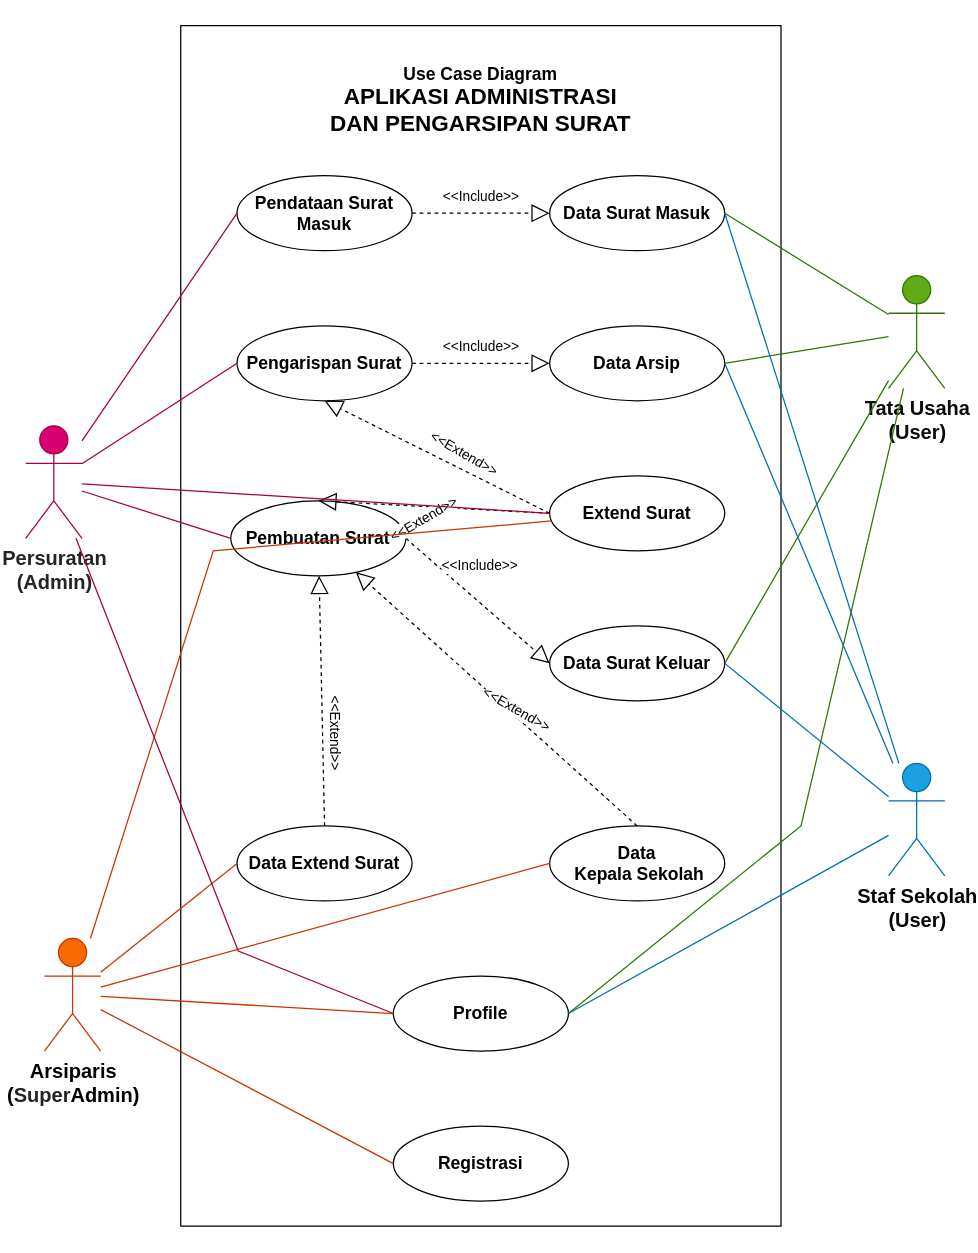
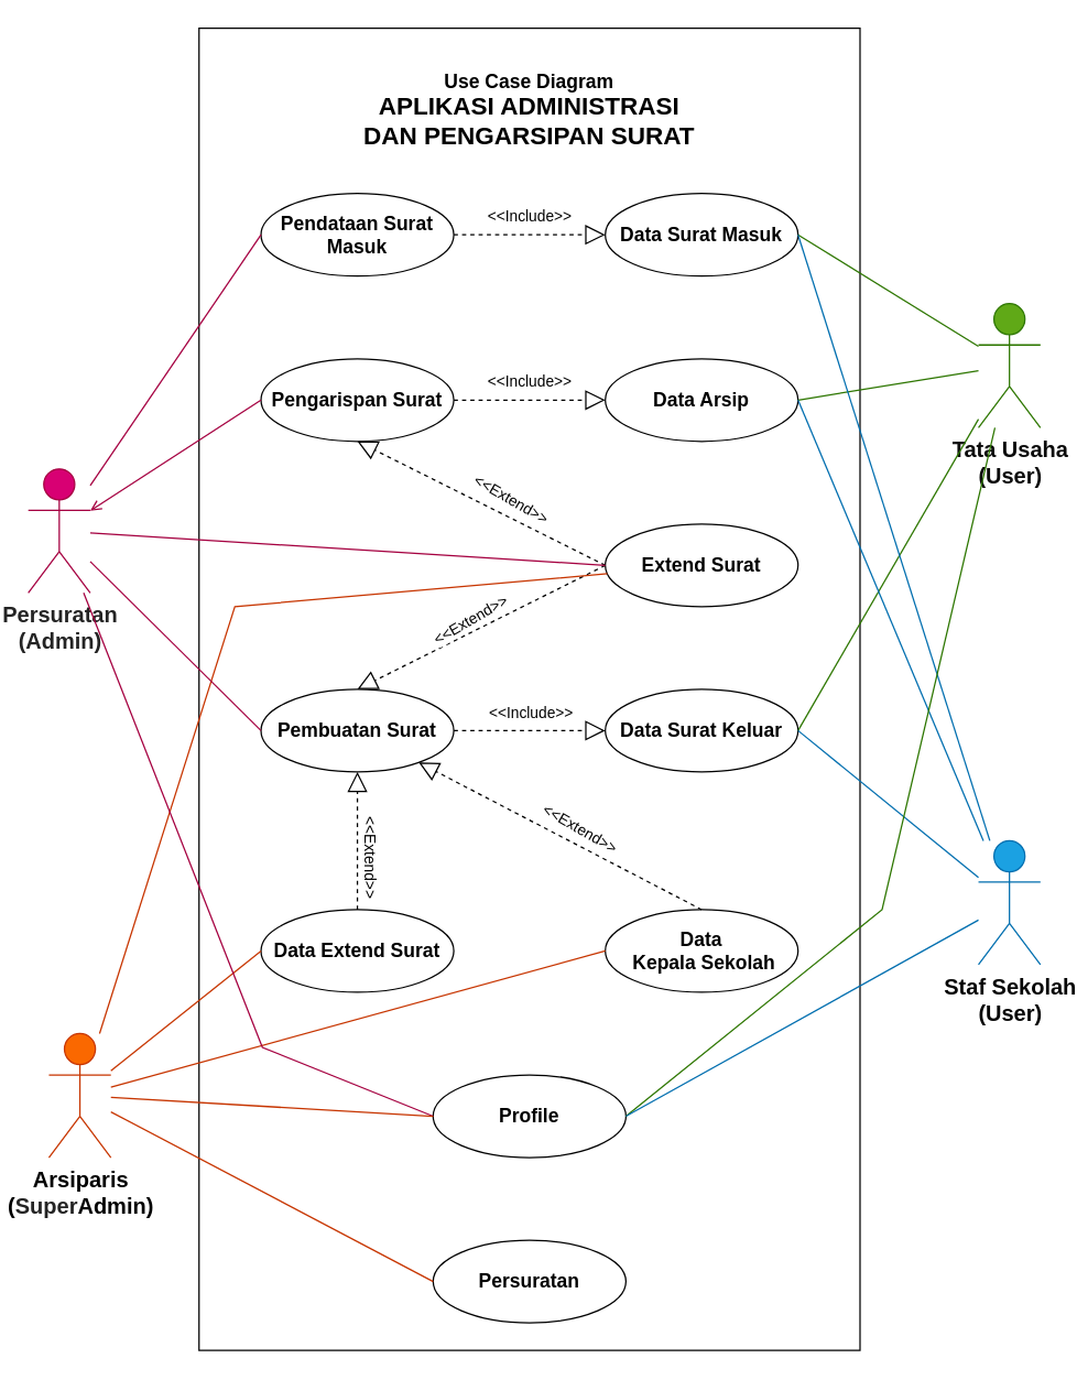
  <mxCell id="0" />
  <mxCell id="1" parent="0" />
  <mxCell id="2" value="" style="rounded=0;whiteSpace=wrap;html=1;fillColor=none;" vertex="1" parent="1"><mxGeometry x="144" y="20" width="480" height="960" as="geometry" /></mxCell>
  <mxCell id="3" value="&lt;font style=&quot;font-size: 16px;&quot;&gt;&lt;b&gt;&lt;font color=&quot;#242424&quot;&gt;Persuratan&lt;br&gt;(Admin)&lt;/font&gt;&lt;/b&gt;&lt;br&gt;&lt;/font&gt;" style="shape=umlActor;verticalLabelPosition=bottom;verticalAlign=top;html=1;outlineConnect=0;fillColor=#d80073;fontColor=#ffffff;strokeColor=#A50040;" vertex="1" parent="1"><mxGeometry x="20" y="340" width="45" height="90" as="geometry" /></mxCell>
  <mxCell id="4" value="&lt;font style=&quot;font-size: 14px;&quot;&gt;Pengarispan Surat&lt;/font&gt;" style="ellipse;whiteSpace=wrap;html=1;fontSize=14;fontStyle=1" vertex="1" parent="1"><mxGeometry x="189" y="260" width="140" height="60" as="geometry" /></mxCell>
  <mxCell id="5" value="&lt;span style=&quot;font-size: 14px;&quot;&gt;Data Arsip&lt;/span&gt;" style="ellipse;whiteSpace=wrap;html=1;fontSize=14;fontStyle=1" vertex="1" parent="1"><mxGeometry x="439" y="260" width="140" height="60" as="geometry" /></mxCell>
  <mxCell id="6" value="" style="endArrow=block;dashed=1;endFill=0;endSize=12;html=1;rounded=0;exitX=1;exitY=0.5;exitDx=0;exitDy=0;entryX=0;entryY=0.5;entryDx=0;entryDy=0;" edge="1" parent="1" source="4" target="5"><mxGeometry width="160" relative="1" as="geometry"><mxPoint x="560" y="250" as="sourcePoint" /><mxPoint x="400" y="250" as="targetPoint" /></mxGeometry></mxCell>
  <mxCell id="7" value="&amp;lt;&amp;lt;Include&amp;gt;&amp;gt;" style="edgeLabel;html=1;align=center;verticalAlign=middle;resizable=0;points=[];" vertex="1" connectable="0" parent="6"><mxGeometry x="-0.292" y="2" relative="1" as="geometry"><mxPoint x="15" y="-12" as="offset" /></mxGeometry></mxCell>
- <mxCell id="8" value="&lt;font style=&quot;font-size: 14px;&quot;&gt;Pembuatan Surat&lt;/font&gt;" style="ellipse;whiteSpace=wrap;html=1;fontSize=14;fontStyle=1" vertex="1" parent="1"><mxGeometry x="184" y="400" width="140" height="60" as="geometry" /></mxCell>
+ <mxCell id="8" value="&lt;font style=&quot;font-size: 14px;&quot;&gt;Pembuatan Surat&lt;/font&gt;" style="ellipse;whiteSpace=wrap;html=1;fontSize=14;fontStyle=1" vertex="1" parent="1"><mxGeometry x="189" y="500" width="140" height="60" as="geometry" /></mxCell>
  <mxCell id="9" value="&lt;span style=&quot;font-size: 14px;&quot;&gt;Data Surat Keluar&lt;/span&gt;" style="ellipse;whiteSpace=wrap;html=1;fontSize=14;fontStyle=1" vertex="1" parent="1"><mxGeometry x="439" y="500" width="140" height="60" as="geometry" /></mxCell>
  <mxCell id="10" value="" style="endArrow=block;dashed=1;endFill=0;endSize=12;html=1;rounded=0;exitX=1;exitY=0.5;exitDx=0;exitDy=0;entryX=0;entryY=0.5;entryDx=0;entryDy=0;" edge="1" source="8" target="9" parent="1"><mxGeometry width="160" relative="1" as="geometry"><mxPoint x="560" y="490" as="sourcePoint" /><mxPoint x="400" y="490" as="targetPoint" /></mxGeometry></mxCell>
  <mxCell id="11" value="&amp;lt;&amp;lt;Include&amp;gt;&amp;gt;" style="edgeLabel;html=1;align=center;verticalAlign=middle;resizable=0;points=[];" vertex="1" connectable="0" parent="10"><mxGeometry x="-0.292" y="2" relative="1" as="geometry"><mxPoint x="16" y="-12" as="offset" /></mxGeometry></mxCell>
  <mxCell id="12" value="&lt;font style=&quot;font-size: 14px;&quot;&gt;Pendataan Surat Masuk&lt;/font&gt;" style="ellipse;whiteSpace=wrap;html=1;fontSize=14;fontStyle=1" vertex="1" parent="1"><mxGeometry x="189" y="140" width="140" height="60" as="geometry" /></mxCell>
  <mxCell id="13" value="" style="endArrow=block;dashed=1;endFill=0;endSize=12;html=1;rounded=0;exitX=1;exitY=0.5;exitDx=0;exitDy=0;entryX=0;entryY=0.5;entryDx=0;entryDy=0;" edge="1" source="12" target="15" parent="1"><mxGeometry width="160" relative="1" as="geometry"><mxPoint x="560" y="130" as="sourcePoint" /><mxPoint x="400" y="130" as="targetPoint" /></mxGeometry></mxCell>
  <mxCell id="14" value="&amp;lt;&amp;lt;Include&amp;gt;&amp;gt;" style="edgeLabel;html=1;align=center;verticalAlign=middle;resizable=0;points=[];" vertex="1" connectable="0" parent="13"><mxGeometry x="-0.292" y="2" relative="1" as="geometry"><mxPoint x="15" y="-12" as="offset" /></mxGeometry></mxCell>
  <mxCell id="15" value="&lt;span style=&quot;font-size: 14px;&quot;&gt;Data Surat Masuk&lt;/span&gt;" style="ellipse;whiteSpace=wrap;html=1;fontSize=14;fontStyle=1" vertex="1" parent="1"><mxGeometry x="439" y="140" width="140" height="60" as="geometry" /></mxCell>
  <mxCell id="16" value="&lt;font style=&quot;font-size: 14px;&quot;&gt;Data Extend Surat&lt;/font&gt;" style="ellipse;whiteSpace=wrap;html=1;fontSize=14;fontStyle=1" vertex="1" parent="1"><mxGeometry x="189" y="660" width="140" height="60" as="geometry" /></mxCell>
  <mxCell id="17" value="&lt;font style=&quot;font-size: 14px;&quot;&gt;Data&lt;br style=&quot;font-size: 14px;&quot;&gt;&amp;nbsp;Kepala Sekolah&lt;/font&gt;" style="ellipse;whiteSpace=wrap;html=1;fontSize=14;fontStyle=1" vertex="1" parent="1"><mxGeometry x="439" y="660" width="140" height="60" as="geometry" /></mxCell>
  <mxCell id="18" value="&lt;font style=&quot;font-size: 14px;&quot;&gt;Extend Surat&lt;/font&gt;" style="ellipse;whiteSpace=wrap;html=1;fontSize=14;fontStyle=1" vertex="1" parent="1"><mxGeometry x="439" y="380" width="140" height="60" as="geometry" /></mxCell>
  <mxCell id="19" value="" style="endArrow=block;dashed=1;endFill=0;endSize=12;html=1;rounded=0;exitX=0;exitY=0.5;exitDx=0;exitDy=0;entryX=0.5;entryY=1;entryDx=0;entryDy=0;" edge="1" parent="1" source="18" target="4"><mxGeometry width="160" relative="1" as="geometry"><mxPoint x="314" y="420" as="sourcePoint" /><mxPoint x="259" y="330" as="targetPoint" /></mxGeometry></mxCell>
  <mxCell id="20" value="&amp;lt;&amp;lt;Extend&amp;gt;&amp;gt;" style="edgeLabel;html=1;align=center;verticalAlign=middle;resizable=0;points=[];rotation=30;" vertex="1" connectable="0" parent="19"><mxGeometry x="-0.292" y="2" relative="1" as="geometry"><mxPoint x="-4" y="-19" as="offset" /></mxGeometry></mxCell>
  <mxCell id="21" value="" style="endArrow=block;dashed=1;endFill=0;endSize=12;html=1;rounded=0;exitX=0;exitY=0.5;exitDx=0;exitDy=0;entryX=0.5;entryY=0;entryDx=0;entryDy=0;" edge="1" parent="1" source="18" target="8"><mxGeometry width="160" relative="1" as="geometry"><mxPoint x="324" y="430" as="sourcePoint" /><mxPoint x="269" y="340" as="targetPoint" /></mxGeometry></mxCell>
  <mxCell id="22" value="&amp;lt;&amp;lt;Extend&amp;gt;&amp;gt;" style="edgeLabel;html=1;align=center;verticalAlign=middle;resizable=0;points=[];rotation=-30;" vertex="1" connectable="0" parent="21"><mxGeometry x="-0.292" y="2" relative="1" as="geometry"><mxPoint x="-36" y="6" as="offset" /></mxGeometry></mxCell>
  <mxCell id="23" value="" style="endArrow=block;dashed=1;endFill=0;endSize=12;html=1;rounded=0;exitX=0.5;exitY=0;exitDx=0;exitDy=0;" edge="1" parent="1" source="16" target="8"><mxGeometry width="160" relative="1" as="geometry"><mxPoint x="324" y="420" as="sourcePoint" /><mxPoint x="269" y="510" as="targetPoint" /></mxGeometry></mxCell>
  <mxCell id="24" value="&amp;lt;&amp;lt;Extend&amp;gt;&amp;gt;" style="edgeLabel;html=1;align=center;verticalAlign=middle;resizable=0;points=[];rotation=90;" vertex="1" connectable="0" parent="23"><mxGeometry x="-0.292" y="2" relative="1" as="geometry"><mxPoint x="13" y="-4" as="offset" /></mxGeometry></mxCell>
  <mxCell id="25" value="" style="endArrow=block;dashed=1;endFill=0;endSize=12;html=1;rounded=0;exitX=0.5;exitY=0;exitDx=0;exitDy=0;" edge="1" parent="1" source="17" target="8"><mxGeometry width="160" relative="1" as="geometry"><mxPoint x="269" y="670" as="sourcePoint" /><mxPoint x="269" y="570" as="targetPoint" /></mxGeometry></mxCell>
  <mxCell id="26" value="&amp;lt;&amp;lt;Extend&amp;gt;&amp;gt;" style="edgeLabel;html=1;align=center;verticalAlign=middle;resizable=0;points=[];rotation=30;" vertex="1" connectable="0" parent="25"><mxGeometry x="-0.292" y="2" relative="1" as="geometry"><mxPoint x="-15" y="-24" as="offset" /></mxGeometry></mxCell>
  <mxCell id="27" value="&lt;span style=&quot;font-size: 14px;&quot;&gt;Profile&lt;/span&gt;" style="ellipse;whiteSpace=wrap;html=1;fontSize=14;fontStyle=1" vertex="1" parent="1"><mxGeometry x="314" y="780" width="140" height="60" as="geometry" /></mxCell>
- <mxCell id="28" value="&lt;span style=&quot;font-size: 14px;&quot;&gt;Registrasi&lt;/span&gt;" style="ellipse;whiteSpace=wrap;html=1;fontSize=14;fontStyle=1" vertex="1" parent="1"><mxGeometry x="314" y="900" width="140" height="60" as="geometry" /></mxCell>
+ <mxCell id="28" value="&lt;span style=&quot;font-size: 14px;&quot;&gt;Persuratan&lt;/span&gt;" style="ellipse;whiteSpace=wrap;html=1;fontSize=14;fontStyle=1" vertex="1" parent="1"><mxGeometry x="314" y="900" width="140" height="60" as="geometry" /></mxCell>
  <mxCell id="29" value="&lt;font style=&quot;font-size: 16px;&quot;&gt;&lt;b&gt;Arsiparis&lt;br&gt;(&lt;/b&gt;&lt;b style=&quot;border-color: var(--border-color); color: rgb(255, 255, 255);&quot;&gt;&lt;font style=&quot;border-color: var(--border-color);&quot; color=&quot;#242424&quot;&gt;Super&lt;/font&gt;&lt;/b&gt;&lt;b&gt;Admin)&lt;/b&gt;&lt;br&gt;&lt;/font&gt;" style="shape=umlActor;verticalLabelPosition=bottom;verticalAlign=top;html=1;outlineConnect=0;fillColor=#fa6800;fontColor=#000000;strokeColor=#C73500;" vertex="1" parent="1"><mxGeometry x="35" y="750" width="45" height="90" as="geometry" /></mxCell>
  <mxCell id="30" value="&lt;font style=&quot;font-size: 16px;&quot;&gt;&lt;b&gt;&lt;font color=&quot;#050505&quot;&gt;Staf Sekolah&lt;br&gt;(User)&lt;/font&gt;&lt;/b&gt;&lt;br&gt;&lt;/font&gt;" style="shape=umlActor;verticalLabelPosition=bottom;verticalAlign=top;html=1;outlineConnect=0;fillColor=#1ba1e2;fontColor=#ffffff;strokeColor=#006EAF;" vertex="1" parent="1"><mxGeometry x="710" y="610" width="45" height="90" as="geometry" /></mxCell>
  <mxCell id="31" value="&lt;font style=&quot;font-size: 16px;&quot;&gt;&lt;b&gt;&lt;font color=&quot;#0a0a0a&quot;&gt;Tata Usaha&lt;br&gt;(User)&lt;/font&gt;&lt;/b&gt;&lt;br&gt;&lt;/font&gt;" style="shape=umlActor;verticalLabelPosition=bottom;verticalAlign=top;html=1;outlineConnect=0;fillColor=#60a917;strokeColor=#2D7600;fontColor=#ffffff;" vertex="1" parent="1"><mxGeometry x="710" y="220" width="45" height="90" as="geometry" /></mxCell>
  <mxCell id="32" value="" style="endArrow=none;html=1;rounded=0;exitX=1;exitY=0.5;exitDx=0;exitDy=0;fillColor=#60a917;strokeColor=#2D7600;" edge="1" parent="1" source="15" target="31"><mxGeometry width="50" height="50" relative="1" as="geometry"><mxPoint x="510" y="330" as="sourcePoint" /><mxPoint x="560" y="280" as="targetPoint" /></mxGeometry></mxCell>
  <mxCell id="33" value="" style="endArrow=none;html=1;rounded=0;exitX=1;exitY=0.5;exitDx=0;exitDy=0;fillColor=#60a917;strokeColor=#2D7600;" edge="1" parent="1" source="5" target="31"><mxGeometry width="50" height="50" relative="1" as="geometry"><mxPoint x="589" y="180" as="sourcePoint" /><mxPoint x="690" y="200" as="targetPoint" /></mxGeometry></mxCell>
  <mxCell id="34" value="" style="endArrow=none;html=1;rounded=0;exitX=1;exitY=0.5;exitDx=0;exitDy=0;fillColor=#60a917;strokeColor=#2D7600;" edge="1" parent="1" source="9" target="31"><mxGeometry width="50" height="50" relative="1" as="geometry"><mxPoint x="589" y="300" as="sourcePoint" /><mxPoint x="690" y="222" as="targetPoint" /></mxGeometry></mxCell>
  <mxCell id="35" value="" style="endArrow=none;html=1;rounded=0;exitX=1;exitY=0.5;exitDx=0;exitDy=0;fillColor=#1ba1e2;strokeColor=#006EAF;" edge="1" parent="1" source="15" target="30"><mxGeometry width="50" height="50" relative="1" as="geometry"><mxPoint x="589" y="540" as="sourcePoint" /><mxPoint x="696" y="250" as="targetPoint" /></mxGeometry></mxCell>
  <mxCell id="36" value="" style="endArrow=none;html=1;rounded=0;exitX=1;exitY=0.5;exitDx=0;exitDy=0;fillColor=#1ba1e2;strokeColor=#006EAF;" edge="1" parent="1" source="5" target="30"><mxGeometry width="50" height="50" relative="1" as="geometry"><mxPoint x="589" y="180" as="sourcePoint" /><mxPoint x="692" y="400" as="targetPoint" /></mxGeometry></mxCell>
  <mxCell id="37" value="" style="endArrow=none;html=1;rounded=0;exitX=1;exitY=0.5;exitDx=0;exitDy=0;fillColor=#1ba1e2;strokeColor=#006EAF;" edge="1" parent="1" source="9" target="30"><mxGeometry width="50" height="50" relative="1" as="geometry"><mxPoint x="554" y="326" as="sourcePoint" /><mxPoint x="690" y="428" as="targetPoint" /></mxGeometry></mxCell>
  <mxCell id="38" value="" style="endArrow=none;html=1;rounded=0;exitX=1;exitY=0.5;exitDx=0;exitDy=0;fillColor=#60a917;strokeColor=#2D7600;" edge="1" parent="1" source="27" target="31"><mxGeometry width="50" height="50" relative="1" as="geometry"><mxPoint x="589" y="300" as="sourcePoint" /><mxPoint x="690" y="222" as="targetPoint" /><Array as="points"><mxPoint x="640" y="660" /></Array></mxGeometry></mxCell>
  <mxCell id="39" value="" style="endArrow=none;html=1;rounded=0;exitX=1;exitY=0.5;exitDx=0;exitDy=0;fillColor=#1ba1e2;strokeColor=#006EAF;" edge="1" parent="1" source="27" target="30"><mxGeometry width="50" height="50" relative="1" as="geometry"><mxPoint x="464" y="820" as="sourcePoint" /><mxPoint x="704" y="250" as="targetPoint" /><Array as="points" /></mxGeometry></mxCell>
  <mxCell id="40" value="" style="endArrow=none;html=1;rounded=0;exitX=0;exitY=0.5;exitDx=0;exitDy=0;fillColor=#fa6800;strokeColor=#C73500;" edge="1" parent="1" source="28" target="29"><mxGeometry width="50" height="50" relative="1" as="geometry"><mxPoint x="589" y="540" as="sourcePoint" /><mxPoint x="696" y="250" as="targetPoint" /></mxGeometry></mxCell>
  <mxCell id="41" value="" style="endArrow=none;html=1;rounded=0;exitX=0;exitY=0.5;exitDx=0;exitDy=0;fillColor=#fa6800;strokeColor=#C73500;" edge="1" parent="1" source="16" target="29"><mxGeometry width="50" height="50" relative="1" as="geometry"><mxPoint x="354" y="900" as="sourcePoint" /><mxPoint x="120" y="759" as="targetPoint" /></mxGeometry></mxCell>
  <mxCell id="42" value="" style="endArrow=none;html=1;rounded=0;exitX=0;exitY=0.5;exitDx=0;exitDy=0;fillColor=#fa6800;strokeColor=#C73500;" edge="1" parent="1" source="17" target="29"><mxGeometry width="50" height="50" relative="1" as="geometry"><mxPoint x="199" y="700" as="sourcePoint" /><mxPoint x="90" y="812" as="targetPoint" /></mxGeometry></mxCell>
  <mxCell id="43" value="" style="endArrow=none;html=1;rounded=0;fillColor=#fa6800;strokeColor=#C73500;" edge="1" parent="1" source="18" target="29"><mxGeometry width="50" height="50" relative="1" as="geometry"><mxPoint x="199" y="700" as="sourcePoint" /><mxPoint x="90" y="812" as="targetPoint" /><Array as="points"><mxPoint x="170" y="440" /></Array></mxGeometry></mxCell>
  <mxCell id="44" value="" style="endArrow=none;html=1;rounded=0;exitX=0;exitY=0.5;exitDx=0;exitDy=0;fillColor=#d80073;strokeColor=#A50040;" edge="1" parent="1" source="12" target="3"><mxGeometry width="50" height="50" relative="1" as="geometry"><mxPoint x="199" y="700" as="sourcePoint" /><mxPoint x="90" y="812" as="targetPoint" /></mxGeometry></mxCell>
- <mxCell id="45" value="" style="endArrow=none;html=1;rounded=0;exitX=0;exitY=0.5;exitDx=0;exitDy=0;fillColor=#d80073;strokeColor=#A50040;" edge="1" parent="1" source="4" target="3"><mxGeometry width="50" height="50" relative="1" as="geometry"><mxPoint x="199" y="180" as="sourcePoint" /><mxPoint x="100" y="822" as="targetPoint" /></mxGeometry></mxCell>
+ <mxCell id="45" value="" style="endArrow=open;html=1;rounded=0;exitX=0;exitY=0.5;exitDx=0;exitDy=0;fillColor=#d80073;strokeColor=#A50040;" edge="1" parent="1" source="4" target="3"><mxGeometry width="50" height="50" relative="1" as="geometry"><mxPoint x="199" y="180" as="sourcePoint" /><mxPoint x="100" y="822" as="targetPoint" /></mxGeometry></mxCell>
  <mxCell id="46" value="" style="endArrow=none;html=1;rounded=0;exitX=0;exitY=0.5;exitDx=0;exitDy=0;fillColor=#d80073;strokeColor=#A50040;" edge="1" parent="1" source="8" target="3"><mxGeometry width="50" height="50" relative="1" as="geometry"><mxPoint x="199" y="300" as="sourcePoint" /><mxPoint x="75" y="482" as="targetPoint" /></mxGeometry></mxCell>
  <mxCell id="47" value="" style="endArrow=none;html=1;rounded=0;exitX=0;exitY=0.5;exitDx=0;exitDy=0;fillColor=#d80073;strokeColor=#A50040;" edge="1" parent="1" source="18" target="3"><mxGeometry width="50" height="50" relative="1" as="geometry"><mxPoint x="199" y="540" as="sourcePoint" /><mxPoint x="75" y="519" as="targetPoint" /></mxGeometry></mxCell>
  <mxCell id="48" value="" style="endArrow=none;html=1;rounded=0;exitX=0;exitY=0.5;exitDx=0;exitDy=0;fillColor=#d80073;strokeColor=#A50040;" edge="1" parent="1" source="27" target="3"><mxGeometry width="50" height="50" relative="1" as="geometry"><mxPoint x="449" y="420" as="sourcePoint" /><mxPoint x="75" y="510" as="targetPoint" /><Array as="points"><mxPoint x="190" y="760" /></Array></mxGeometry></mxCell>
  <mxCell id="49" value="" style="endArrow=none;html=1;rounded=0;exitX=0;exitY=0.5;exitDx=0;exitDy=0;fillColor=#fa6800;strokeColor=#C73500;" edge="1" parent="1" source="27" target="29"><mxGeometry width="50" height="50" relative="1" as="geometry"><mxPoint x="324" y="940" as="sourcePoint" /><mxPoint x="90" y="844" as="targetPoint" /></mxGeometry></mxCell>
  <mxCell id="50" value="&lt;font style=&quot;&quot;&gt;&lt;span style=&quot;font-size: 14px;&quot;&gt;&lt;b&gt;Use Case Diagram&lt;/b&gt;&lt;/span&gt;&lt;br&gt;&lt;b style=&quot;&quot;&gt;&lt;font style=&quot;font-size: 18px;&quot;&gt;APLIKASI ADMINISTRASI DAN PENGARSIPAN SURAT&lt;/font&gt;&lt;/b&gt;&lt;br&gt;&lt;/font&gt;" style="text;html=1;strokeColor=none;fillColor=none;align=center;verticalAlign=middle;whiteSpace=wrap;rounded=0;" vertex="1" parent="1"><mxGeometry x="259" y="50" width="250" height="60" as="geometry" /></mxCell>
